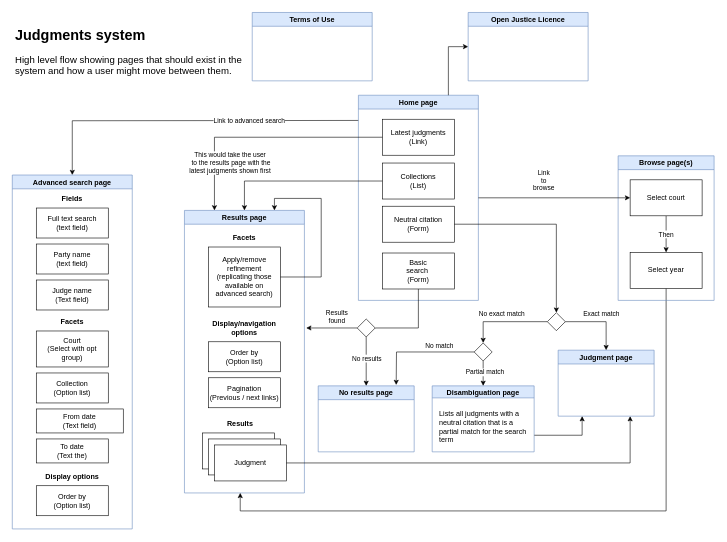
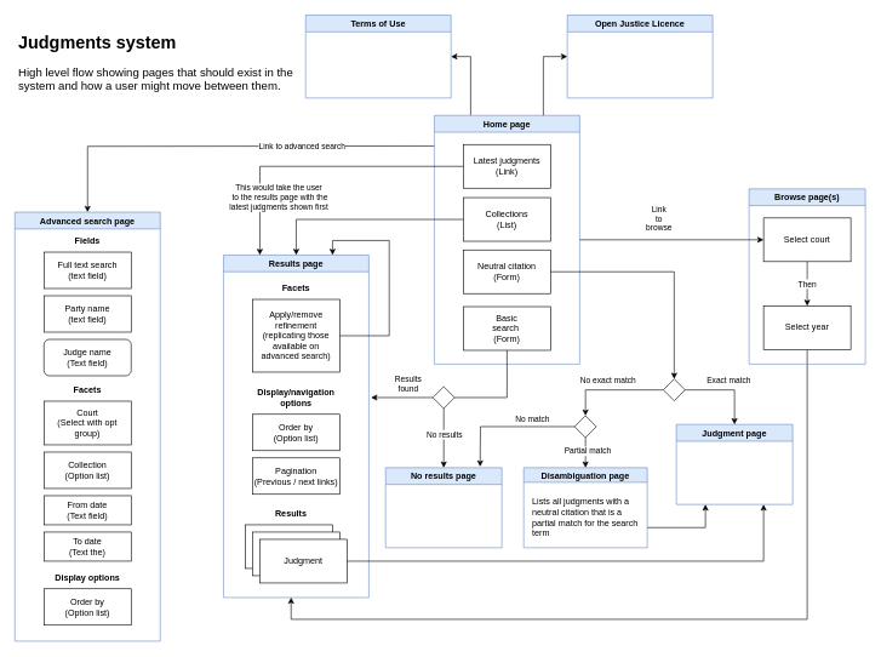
  <mxCell id="0" />
  <mxCell id="1" parent="0" />
  <mxCell id="2" value="" style="edgeStyle=orthogonalEdgeStyle;rounded=0;orthogonalLoop=1;jettySize=auto;html=1;entryX=0.5;entryY=0;entryDx=0;entryDy=0;" parent="1" target="25" edge="1"><mxGeometry relative="1" as="geometry"><mxPoint x="597" y="200" as="sourcePoint" /><mxPoint x="415" y="328" as="targetPoint" /></mxGeometry></mxCell>
  <mxCell id="3" value="Link to advanced search" style="edgeLabel;html=1;align=center;verticalAlign=middle;resizable=0;points=[];" parent="2" vertex="1" connectable="0"><mxGeometry x="-0.143" relative="1" as="geometry"><mxPoint x="60" as="offset" /></mxGeometry></mxCell>
+ <mxCell id="4" value="" style="edgeStyle=orthogonalEdgeStyle;rounded=0;orthogonalLoop=1;jettySize=auto;html=1;entryX=1;entryY=0.5;entryDx=0;entryDy=0;exitX=0.25;exitY=0;exitDx=0;exitDy=0;" parent="1" source="5" target="50" edge="1"><mxGeometry relative="1" as="geometry" /></mxCell>
  <mxCell id="5" value="Home page" style="swimlane;fillColor=#dae8fc;strokeColor=#6c8ebf;" parent="1" vertex="1"><mxGeometry x="597" y="158" width="200" height="342" as="geometry" /></mxCell>
  <mxCell id="6" value="Basic &lt;br&gt;search&amp;nbsp;&lt;br&gt;(Form)" style="rounded=0;whiteSpace=wrap;html=1;" parent="5" vertex="1"><mxGeometry x="40" y="263" width="120" height="60" as="geometry" /></mxCell>
  <mxCell id="7" value="Latest judgments (Link)" style="rounded=0;whiteSpace=wrap;html=1;" parent="5" vertex="1"><mxGeometry x="40" y="40" width="120" height="60" as="geometry" /></mxCell>
  <mxCell id="8" value="Collections&lt;br&gt;(List)" style="rounded=0;whiteSpace=wrap;html=1;" parent="5" vertex="1"><mxGeometry x="40" y="113" width="120" height="60" as="geometry" /></mxCell>
  <mxCell id="9" value="Neutral citation&lt;br&gt;(Form)" style="rounded=0;whiteSpace=wrap;html=1;" parent="5" vertex="1"><mxGeometry x="40" y="185" width="120" height="60" as="geometry" /></mxCell>
  <mxCell id="10" value="" style="edgeStyle=orthogonalEdgeStyle;rounded=0;orthogonalLoop=1;jettySize=auto;html=1;startArrow=none;" parent="1" source="69" edge="1"><mxGeometry relative="1" as="geometry"><mxPoint x="510" y="546" as="targetPoint" /></mxGeometry></mxCell>
  <mxCell id="11" value="Results &lt;br&gt;found" style="edgeLabel;html=1;align=center;verticalAlign=middle;resizable=0;points=[];" vertex="1" connectable="0" parent="10"><mxGeometry x="-0.291" relative="1" as="geometry"><mxPoint x="-5" y="-19" as="offset" /></mxGeometry></mxCell>
  <mxCell id="12" value="Results page" style="swimlane;fillColor=#dae8fc;strokeColor=#6c8ebf;" parent="1" vertex="1"><mxGeometry x="307" y="350" width="200" height="471" as="geometry" /></mxCell>
  <mxCell id="13" value="Apply/remove&lt;br&gt;refinement (replicating those available on advanced search)" style="rounded=0;whiteSpace=wrap;html=1;" parent="12" vertex="1"><mxGeometry x="40" y="61" width="120" height="100" as="geometry" /></mxCell>
  <mxCell id="14" value="" style="edgeStyle=orthogonalEdgeStyle;rounded=0;orthogonalLoop=1;jettySize=auto;html=1;entryX=0.75;entryY=0;entryDx=0;entryDy=0;exitX=1;exitY=0.5;exitDx=0;exitDy=0;" parent="12" source="13" target="12" edge="1"><mxGeometry relative="1" as="geometry"><mxPoint x="-40" y="120" as="sourcePoint" /><mxPoint x="10" y="120" as="targetPoint" /><Array as="points"><mxPoint x="228" y="111" /><mxPoint x="228" y="-20" /><mxPoint x="150" y="-20" /></Array></mxGeometry></mxCell>
  <mxCell id="15" value="&lt;b&gt;Facets&lt;/b&gt;" style="text;html=1;strokeColor=none;fillColor=none;align=center;verticalAlign=middle;whiteSpace=wrap;rounded=0;" parent="12" vertex="1"><mxGeometry x="70" y="31" width="60" height="30" as="geometry" /></mxCell>
  <mxCell id="16" value="" style="group" vertex="1" connectable="0" parent="12"><mxGeometry x="40" y="181" width="120" height="148" as="geometry" /></mxCell>
  <mxCell id="17" value="Order by&lt;br&gt;(Option list)" style="rounded=0;whiteSpace=wrap;html=1;" parent="16" vertex="1"><mxGeometry y="38" width="120" height="50" as="geometry" /></mxCell>
  <mxCell id="18" value="Pagination&lt;br&gt;(Previous / next links)" style="rounded=0;whiteSpace=wrap;html=1;" parent="16" vertex="1"><mxGeometry y="98" width="120" height="50" as="geometry" /></mxCell>
  <mxCell id="19" value="&lt;b&gt;Display/navigation options&lt;/b&gt;" style="text;html=1;strokeColor=none;fillColor=none;align=center;verticalAlign=middle;whiteSpace=wrap;rounded=0;" parent="16" vertex="1"><mxGeometry width="120" height="30" as="geometry" /></mxCell>
  <mxCell id="20" value="" style="group" vertex="1" connectable="0" parent="12"><mxGeometry x="30" y="371" width="140" height="80" as="geometry" /></mxCell>
  <mxCell id="21" value="Search result" style="rounded=0;whiteSpace=wrap;html=1;" parent="20" vertex="1"><mxGeometry width="120" height="60" as="geometry" /></mxCell>
  <mxCell id="22" value="Search result" style="rounded=0;whiteSpace=wrap;html=1;" parent="20" vertex="1"><mxGeometry x="10" y="10" width="120" height="60" as="geometry" /></mxCell>
  <mxCell id="23" value="Judgment" style="rounded=0;whiteSpace=wrap;html=1;" parent="20" vertex="1"><mxGeometry x="20" y="20" width="120" height="60" as="geometry" /></mxCell>
  <mxCell id="24" value="&lt;b&gt;Results&lt;/b&gt;" style="text;html=1;strokeColor=none;fillColor=none;align=center;verticalAlign=middle;whiteSpace=wrap;rounded=0;" parent="12" vertex="1"><mxGeometry x="63" y="341" width="60" height="30" as="geometry" /></mxCell>
  <mxCell id="25" value="Advanced search page" style="swimlane;fillColor=#dae8fc;strokeColor=#6c8ebf;" parent="1" vertex="1"><mxGeometry x="20" y="291" width="200" height="590" as="geometry" /></mxCell>
  <mxCell id="26" value="Full text search &lt;br&gt;(text field)" style="rounded=0;whiteSpace=wrap;html=1;" parent="25" vertex="1"><mxGeometry x="40" y="55" width="120" height="50" as="geometry" /></mxCell>
  <mxCell id="27" value="Party name &lt;br&gt;(text field)" style="rounded=0;whiteSpace=wrap;html=1;" parent="25" vertex="1"><mxGeometry x="40" y="115" width="120" height="50" as="geometry" /></mxCell>
  <mxCell id="28" value="Collection&lt;br&gt;(Option list)" style="rounded=0;whiteSpace=wrap;html=1;" parent="25" vertex="1"><mxGeometry x="40" y="330" width="120" height="50" as="geometry" /></mxCell>
  <mxCell id="29" value="Court&lt;br&gt;(Select with opt group)" style="rounded=0;whiteSpace=wrap;html=1;" parent="25" vertex="1"><mxGeometry x="40" y="260" width="120" height="60" as="geometry" /></mxCell>
- <mxCell id="30" value="Judge name&lt;br&gt;(Text field)" style="rounded=0;whiteSpace=wrap;html=1;" parent="25" vertex="1"><mxGeometry x="40" y="175" width="120" height="50" as="geometry" /></mxCell>
- <mxCell id="31" value="From date&lt;br&gt;(Text field)" style="rounded=0;whiteSpace=wrap;html=1;" parent="25" vertex="1"><mxGeometry x="40" y="390" width="145" height="40" as="geometry" /></mxCell>
+ <mxCell id="30" value="Judge name&lt;br&gt;(Text field)" style="whiteSpace=wrap;html=1;rounded=1;" parent="25" vertex="1"><mxGeometry x="40" y="175" width="120" height="50" as="geometry" /></mxCell>
+ <mxCell id="31" value="From date&lt;br&gt;(Text field)" style="rounded=0;whiteSpace=wrap;html=1;" parent="25" vertex="1"><mxGeometry x="40" y="390" width="120" height="40" as="geometry" /></mxCell>
  <mxCell id="32" value="To date&lt;br&gt;(Text the)" style="rounded=0;whiteSpace=wrap;html=1;" parent="25" vertex="1"><mxGeometry x="40" y="440" width="120" height="40" as="geometry" /></mxCell>
  <mxCell id="33" value="Order by&lt;br&gt;(Option list)" style="rounded=0;whiteSpace=wrap;html=1;" parent="25" vertex="1"><mxGeometry x="40" y="518" width="120" height="50" as="geometry" /></mxCell>
  <mxCell id="34" value="&lt;b&gt;Fields&lt;/b&gt;" style="text;html=1;strokeColor=none;fillColor=none;align=center;verticalAlign=middle;whiteSpace=wrap;rounded=0;" parent="25" vertex="1"><mxGeometry x="70" y="25" width="60" height="30" as="geometry" /></mxCell>
  <mxCell id="35" value="&lt;b&gt;Facets&lt;/b&gt;" style="text;html=1;strokeColor=none;fillColor=none;align=center;verticalAlign=middle;whiteSpace=wrap;rounded=0;" parent="25" vertex="1"><mxGeometry x="70" y="230" width="60" height="30" as="geometry" /></mxCell>
  <mxCell id="36" value="&lt;b&gt;Display options&lt;/b&gt;" style="text;html=1;strokeColor=none;fillColor=none;align=center;verticalAlign=middle;whiteSpace=wrap;rounded=0;" parent="25" vertex="1"><mxGeometry x="40" y="488" width="120" height="30" as="geometry" /></mxCell>
  <mxCell id="37" value="" style="edgeStyle=orthogonalEdgeStyle;rounded=0;orthogonalLoop=1;jettySize=auto;html=1;entryX=0.25;entryY=0;entryDx=0;entryDy=0;exitX=0;exitY=0.5;exitDx=0;exitDy=0;" parent="1" source="7" target="12" edge="1"><mxGeometry relative="1" as="geometry"><mxPoint x="565" y="273" as="sourcePoint" /><mxPoint x="240" y="458" as="targetPoint" /></mxGeometry></mxCell>
  <mxCell id="38" value="This would take the user&lt;br&gt;&amp;nbsp;to the results page with the &lt;br&gt;latest judgments shown first" style="edgeLabel;html=1;align=center;verticalAlign=middle;resizable=0;points=[];fontSize=11;" parent="37" vertex="1" connectable="0"><mxGeometry x="-0.272" y="-2" relative="1" as="geometry"><mxPoint x="-109" y="44" as="offset" /></mxGeometry></mxCell>
  <mxCell id="39" value="" style="edgeStyle=orthogonalEdgeStyle;rounded=0;orthogonalLoop=1;jettySize=auto;html=1;exitX=0.5;exitY=1;exitDx=0;exitDy=0;" parent="1" source="43" edge="1"><mxGeometry relative="1" as="geometry"><mxPoint x="400" y="821" as="targetPoint" /><Array as="points"><mxPoint x="1110" y="851" /><mxPoint x="400" y="851" /></Array></mxGeometry></mxCell>
  <mxCell id="40" value="Browse page(s)" style="swimlane;fillColor=#dae8fc;strokeColor=#6c8ebf;" parent="1" vertex="1"><mxGeometry x="1030" y="259" width="160" height="241" as="geometry" /></mxCell>
  <mxCell id="41" value="Then" style="edgeStyle=orthogonalEdgeStyle;rounded=0;orthogonalLoop=1;jettySize=auto;html=1;" parent="40" source="42" target="43" edge="1"><mxGeometry relative="1" as="geometry" /></mxCell>
  <mxCell id="42" value="Select court" style="rounded=0;whiteSpace=wrap;html=1;" parent="40" vertex="1"><mxGeometry x="20" y="40" width="120" height="60" as="geometry" /></mxCell>
  <mxCell id="43" value="Select year" style="rounded=0;whiteSpace=wrap;html=1;" parent="40" vertex="1"><mxGeometry x="20" y="161" width="120" height="60" as="geometry" /></mxCell>
  <mxCell id="44" value="&lt;h1&gt;&lt;font style=&quot;font-size: 24px&quot;&gt;Judgments system&lt;/font&gt;&lt;/h1&gt;&lt;p&gt;&lt;font size=&quot;3&quot;&gt;High level flow showing pages that should exist in the system and how a user might move between them.&lt;/font&gt;&lt;/p&gt;" style="text;html=1;strokeColor=none;fillColor=none;spacing=5;spacingTop=-20;whiteSpace=wrap;overflow=hidden;rounded=0;" parent="1" vertex="1"><mxGeometry x="20" y="38" width="400" height="120" as="geometry" /></mxCell>
  <mxCell id="45" value="" style="edgeStyle=orthogonalEdgeStyle;rounded=0;orthogonalLoop=1;jettySize=auto;html=1;entryX=0;entryY=0.5;entryDx=0;entryDy=0;exitX=1;exitY=0.5;exitDx=0;exitDy=0;" parent="1" source="5" target="42" edge="1"><mxGeometry relative="1" as="geometry"><mxPoint x="603" y="273" as="sourcePoint" /><mxPoint x="278" y="458" as="targetPoint" /></mxGeometry></mxCell>
  <mxCell id="46" value="Link &lt;br&gt;to &lt;br&gt;browse" style="edgeLabel;html=1;align=center;verticalAlign=middle;resizable=0;points=[];" parent="45" vertex="1" connectable="0"><mxGeometry x="-0.143" relative="1" as="geometry"><mxPoint y="-30" as="offset" /></mxGeometry></mxCell>
  <mxCell id="47" value="" style="edgeStyle=orthogonalEdgeStyle;rounded=0;orthogonalLoop=1;jettySize=auto;html=1;entryX=0.5;entryY=0;entryDx=0;entryDy=0;" parent="1" source="8" edge="1" target="12"><mxGeometry relative="1" as="geometry"><mxPoint x="507" y="540" as="targetPoint" /><Array as="points"><mxPoint x="407" y="301" /></Array></mxGeometry></mxCell>
  <mxCell id="48" value="" style="edgeStyle=orthogonalEdgeStyle;rounded=0;orthogonalLoop=1;jettySize=auto;html=1;exitX=1;exitY=0.5;exitDx=0;exitDy=0;entryX=0.5;entryY=0;entryDx=0;entryDy=0;" parent="1" source="9" edge="1" target="58"><mxGeometry relative="1" as="geometry"><mxPoint x="820" y="551" as="targetPoint" /><Array as="points"><mxPoint x="927" y="373" /></Array><mxPoint x="669" y="483" as="sourcePoint" /></mxGeometry></mxCell>
  <mxCell id="49" style="edgeStyle=orthogonalEdgeStyle;rounded=0;orthogonalLoop=1;jettySize=auto;html=1;entryX=0;entryY=0.5;entryDx=0;entryDy=0;exitX=0.75;exitY=0;exitDx=0;exitDy=0;" parent="1" source="5" target="51" edge="1"><mxGeometry relative="1" as="geometry"><mxPoint x="750" y="81" as="targetPoint" /><mxPoint x="670" y="111" as="sourcePoint" /></mxGeometry></mxCell>
  <mxCell id="50" value="Terms of Use" style="swimlane;fillColor=#dae8fc;strokeColor=#6c8ebf;" parent="1" vertex="1"><mxGeometry x="420" y="20" width="200" height="114" as="geometry" /></mxCell>
  <mxCell id="51" value="Open Justice Licence" style="swimlane;fillColor=#dae8fc;strokeColor=#6c8ebf;" parent="1" vertex="1"><mxGeometry x="780" y="20" width="200" height="114" as="geometry" /></mxCell>
  <mxCell id="52" value="" style="edgeStyle=orthogonalEdgeStyle;rounded=0;orthogonalLoop=1;jettySize=auto;html=1;entryX=0.75;entryY=1;entryDx=0;entryDy=0;exitX=1;exitY=0.5;exitDx=0;exitDy=0;" parent="1" source="23" target="53" edge="1"><mxGeometry relative="1" as="geometry"><mxPoint x="563" y="959" as="targetPoint" /></mxGeometry></mxCell>
  <mxCell id="53" value="Judgment page" style="swimlane;fillColor=#dae8fc;strokeColor=#6c8ebf;" parent="1" vertex="1"><mxGeometry x="930" y="583" width="160" height="110" as="geometry" /></mxCell>
  <mxCell id="54" value="Disambiguation page" style="swimlane;fillColor=#dae8fc;strokeColor=#6c8ebf;startSize=20;" vertex="1" parent="1"><mxGeometry x="720" y="642.5" width="170" height="110" as="geometry" /></mxCell>
  <mxCell id="55" value="Lists all judgments with a&lt;br&gt;neutral citation that is a&amp;nbsp;&lt;br&gt;partial match for the search&lt;br&gt;term" style="text;html=1;align=left;verticalAlign=middle;resizable=0;points=[];autosize=1;strokeColor=none;fillColor=none;" vertex="1" parent="54"><mxGeometry x="10" y="38" width="160" height="60" as="geometry" /></mxCell>
  <mxCell id="56" value="" style="edgeStyle=orthogonalEdgeStyle;rounded=0;orthogonalLoop=1;jettySize=auto;html=1;exitX=0;exitY=0.5;exitDx=0;exitDy=0;entryX=0.5;entryY=0;entryDx=0;entryDy=0;" edge="1" parent="1" source="58" target="65"><mxGeometry relative="1" as="geometry"><mxPoint x="810" y="572.5" as="targetPoint" /></mxGeometry></mxCell>
  <mxCell id="57" value="No exact match" style="edgeLabel;html=1;align=center;verticalAlign=middle;resizable=0;points=[];" vertex="1" connectable="0" parent="56"><mxGeometry x="0.077" y="1" relative="1" as="geometry"><mxPoint y="-15" as="offset" /></mxGeometry></mxCell>
  <mxCell id="58" value="" style="rhombus;whiteSpace=wrap;html=1;" vertex="1" parent="1"><mxGeometry x="912" y="520.5" width="30" height="30" as="geometry" /></mxCell>
  <mxCell id="59" value="Exact match" style="edgeStyle=orthogonalEdgeStyle;rounded=0;orthogonalLoop=1;jettySize=auto;html=1;entryX=0.5;entryY=0;entryDx=0;entryDy=0;exitX=1;exitY=0.5;exitDx=0;exitDy=0;" edge="1" parent="1" source="58" target="53"><mxGeometry x="0.037" y="14" relative="1" as="geometry"><mxPoint x="926" y="682.5" as="sourcePoint" /><mxPoint x="926" y="762.5" as="targetPoint" /><mxPoint as="offset" /></mxGeometry></mxCell>
  <mxCell id="60" value="" style="edgeStyle=orthogonalEdgeStyle;rounded=0;orthogonalLoop=1;jettySize=auto;html=1;entryX=0.25;entryY=1;entryDx=0;entryDy=0;exitX=1.002;exitY=0.739;exitDx=0;exitDy=0;exitPerimeter=0;" edge="1" parent="1" source="55" target="53"><mxGeometry relative="1" as="geometry"><mxPoint x="921" y="567.5" as="sourcePoint" /><mxPoint x="845" y="593" as="targetPoint" /></mxGeometry></mxCell>
  <mxCell id="61" value="" style="edgeStyle=orthogonalEdgeStyle;rounded=0;orthogonalLoop=1;jettySize=auto;html=1;entryX=0.5;entryY=0;entryDx=0;entryDy=0;" edge="1" parent="1" source="65" target="54"><mxGeometry relative="1" as="geometry"><Array as="points"><mxPoint x="805" y="632.5" /><mxPoint x="805" y="632.5" /></Array></mxGeometry></mxCell>
  <mxCell id="62" value="Partial match" style="edgeLabel;html=1;align=center;verticalAlign=middle;resizable=0;points=[];" vertex="1" connectable="0" parent="61"><mxGeometry x="-0.116" y="2" relative="1" as="geometry"><mxPoint as="offset" /></mxGeometry></mxCell>
  <mxCell id="63" value="" style="edgeStyle=orthogonalEdgeStyle;rounded=0;orthogonalLoop=1;jettySize=auto;html=1;" edge="1" parent="1" source="65"><mxGeometry relative="1" as="geometry"><mxPoint x="660" y="641" as="targetPoint" /></mxGeometry></mxCell>
  <mxCell id="64" value="No match" style="edgeLabel;html=1;align=center;verticalAlign=middle;resizable=0;points=[];" vertex="1" connectable="0" parent="63"><mxGeometry x="-0.205" y="-1" relative="1" as="geometry"><mxPoint x="14" y="-10" as="offset" /></mxGeometry></mxCell>
  <mxCell id="65" value="" style="rhombus;whiteSpace=wrap;html=1;" vertex="1" parent="1"><mxGeometry x="790" y="571" width="30" height="30" as="geometry" /></mxCell>
  <mxCell id="66" value="No results page" style="swimlane;fillColor=#dae8fc;strokeColor=#6c8ebf;" vertex="1" parent="1"><mxGeometry x="530" y="642.5" width="160" height="110" as="geometry" /></mxCell>
  <mxCell id="67" value="" style="edgeStyle=orthogonalEdgeStyle;rounded=0;orthogonalLoop=1;jettySize=auto;html=1;entryX=0.5;entryY=0;entryDx=0;entryDy=0;" edge="1" parent="1" source="69" target="66"><mxGeometry relative="1" as="geometry"><mxPoint x="565" y="396" as="targetPoint" /></mxGeometry></mxCell>
  <mxCell id="68" value="No results" style="edgeLabel;html=1;align=center;verticalAlign=middle;resizable=0;points=[];" vertex="1" connectable="0" parent="67"><mxGeometry x="-0.129" relative="1" as="geometry"><mxPoint as="offset" /></mxGeometry></mxCell>
  <mxCell id="69" value="" style="rhombus;whiteSpace=wrap;html=1;" vertex="1" parent="1"><mxGeometry x="595" y="531" width="30" height="30" as="geometry" /></mxCell>
  <mxCell id="70" value="" style="edgeStyle=orthogonalEdgeStyle;rounded=0;orthogonalLoop=1;jettySize=auto;html=1;entryX=1;entryY=0.5;entryDx=0;entryDy=0;endArrow=none;exitX=0.5;exitY=1;exitDx=0;exitDy=0;" edge="1" parent="1" source="6" target="69"><mxGeometry relative="1" as="geometry"><mxPoint x="407" y="350" as="targetPoint" /><mxPoint x="637" y="301" as="sourcePoint" /></mxGeometry></mxCell>
